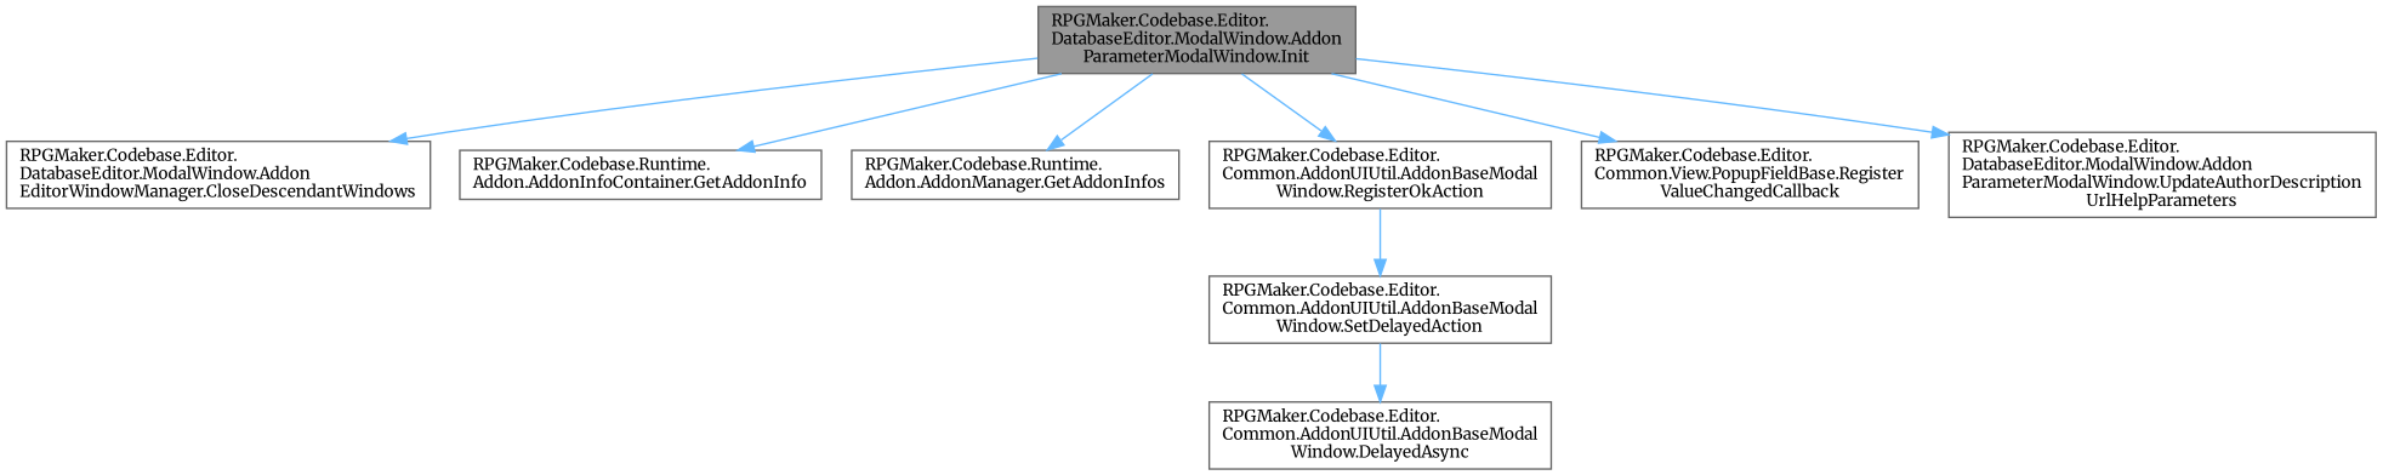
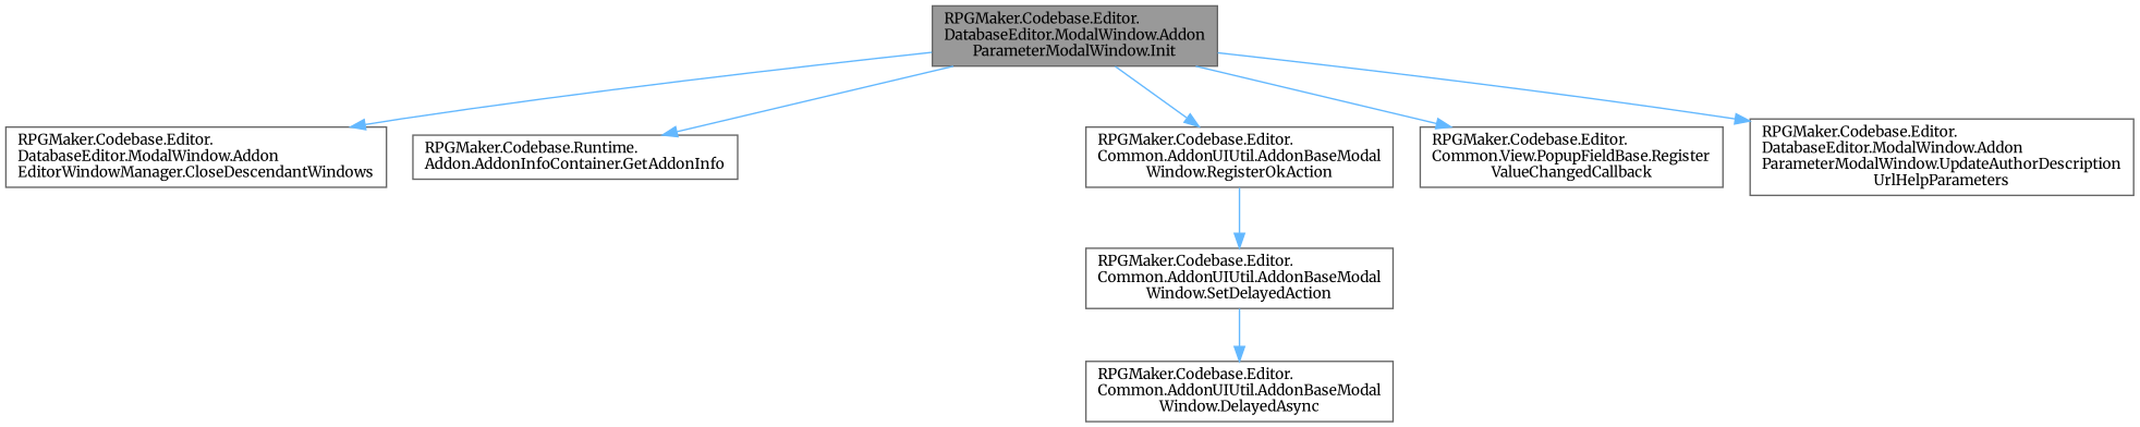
  digraph {
    rankdir=TB
    fontname=Merriweather
    node [color=grey40 fillcolor=white fontname=Merriweather fontsize=10 shape=box style=filled]
    edge [color=steelblue1 fontname=Merriweather fontsize=10 labelfontname=Helvetica labelfontsize=10 style=solid]
    n1 [color=gray40 fillcolor=grey60 fontcolor=black height=0.2 label="RPGMaker.Codebase.Editor.\lDatabaseEditor.ModalWindow.Addon\lParameterModalWindow.Init" width=0.4]
    n2 [height=0.2 label="RPGMaker.Codebase.Editor.\lDatabaseEditor.ModalWindow.Addon\lEditorWindowManager.CloseDescendantWindows" width=0.4]
    n3 [height=0.2 label="RPGMaker.Codebase.Runtime.\lAddon.AddonInfoContainer.GetAddonInfo" width=0.4]
-   n4 [height=0.2 label="RPGMaker.Codebase.Runtime.\lAddon.AddonManager.GetAddonInfos" width=0.4]
    n5 [height=0.2 label="RPGMaker.Codebase.Editor.\lCommon.AddonUIUtil.AddonBaseModal\lWindow.RegisterOkAction" width=0.4]
    n6 [height=0.2 label="RPGMaker.Codebase.Editor.\lCommon.View.PopupFieldBase.Register\lValueChangedCallback" width=0.4]
    n7 [height=0.2 label="RPGMaker.Codebase.Editor.\lDatabaseEditor.ModalWindow.Addon\lParameterModalWindow.UpdateAuthorDescription\lUrlHelpParameters" width=0.4]
    n8 [height=0.2 label="RPGMaker.Codebase.Editor.\lCommon.AddonUIUtil.AddonBaseModal\lWindow.SetDelayedAction" width=0.4]
    n9 [height=0.2 label="RPGMaker.Codebase.Editor.\lCommon.AddonUIUtil.AddonBaseModal\lWindow.DelayedAsync" width=0.4]
    n1 -> n2
    n1 -> n3
-   n1 -> n4
    n1 -> n5
    n1 -> n6
    n1 -> n7
    n5 -> n8
    n8 -> n9
  }
